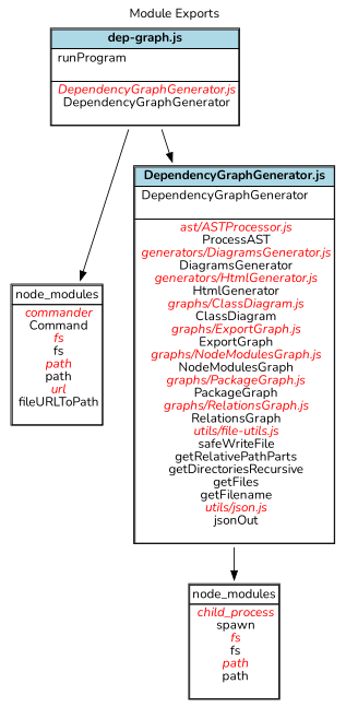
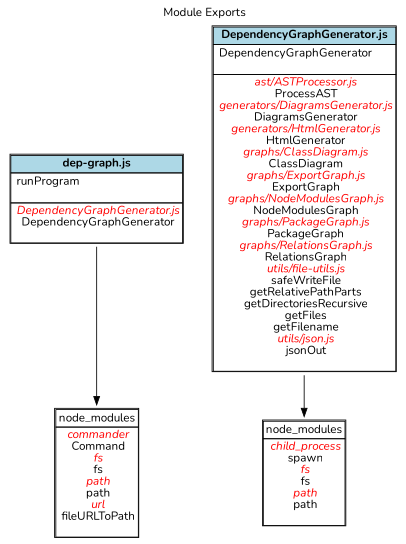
  digraph {
    label=" Module Exports"
    labelloc=t
    fontname=Nunito
    node [shape=none fontname=Nunito]
    edge [fontname=Nunito]
    n1 [label=<<TABLE cellspacing="0" cellborder="1" align="left"> <TR><TD bgcolor="lightblue" align="center"><B>dep-graph.js</B></TD></TR> <TR><TD align="left"> runProgram<BR/> </TD></TR> <TR><TD align="center"> <font color="red"><I>DependencyGraphGenerator.js</I></font><BR/> DependencyGraphGenerator<BR/> </TD></TR> </TABLE>>]
    n2 [label=<<TABLE cellspacing="0" cellborder="1" align="left"> <TR><TD>node_modules</TD></TR> <TR><TD align="center"> <font color="red"><I>commander</I></font><BR/> Command<BR/> <font color="red"><I>fs</I></font><BR/> fs<BR/> <font color="red"><I>path</I></font><BR/> path<BR/> <font color="red"><I>url</I></font><BR/> fileURLToPath<BR/> </TD></TR> </TABLE>>]
    n3 [label=<<TABLE cellspacing="0" cellborder="1" align="left"> <TR><TD bgcolor="lightblue" align="center"><B>DependencyGraphGenerator.js</B></TD></TR> <TR><TD align="left"> DependencyGraphGenerator<BR/> </TD></TR> <TR><TD align="center"> <font color="red"><I>ast/ASTProcessor.js</I></font><BR/> ProcessAST<BR/> <font color="red"><I>generators/DiagramsGenerator.js</I></font><BR/> DiagramsGenerator<BR/> <font color="red"><I>generators/HtmlGenerator.js</I></font><BR/> HtmlGenerator<BR/> <font color="red"><I>graphs/ClassDiagram.js</I></font><BR/> ClassDiagram<BR/> <font color="red"><I>graphs/ExportGraph.js</I></font><BR/> ExportGraph<BR/> <font color="red"><I>graphs/NodeModulesGraph.js</I></font><BR/> NodeModulesGraph<BR/> <font color="red"><I>graphs/PackageGraph.js</I></font><BR/> PackageGraph<BR/> <font color="red"><I>graphs/RelationsGraph.js</I></font><BR/> RelationsGraph<BR/> <font color="red"><I>utils/file-utils.js</I></font><BR/> safeWriteFile<BR/> getRelativePathParts<BR/> getDirectoriesRecursive<BR/> getFiles<BR/> getFilename<BR/> <font color="red"><I>utils/json.js</I></font><BR/> jsonOut<BR/> </TD></TR> </TABLE>>]
    n4 [label=<<TABLE cellspacing="0" cellborder="1" align="left"> <TR><TD>node_modules</TD></TR> <TR><TD align="center"> <font color="red"><I>child_process</I></font><BR/> spawn<BR/> <font color="red"><I>fs</I></font><BR/> fs<BR/> <font color="red"><I>path</I></font><BR/> path<BR/> </TD></TR> </TABLE>>]
    n1 -> n2
-   n1 -> n3
    n3 -> n4
  }
